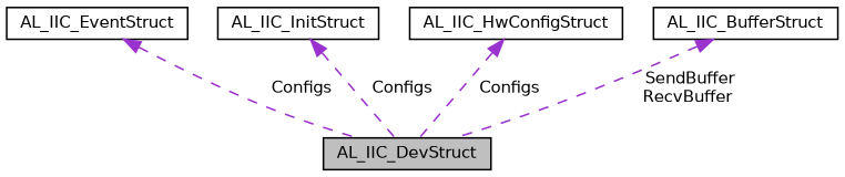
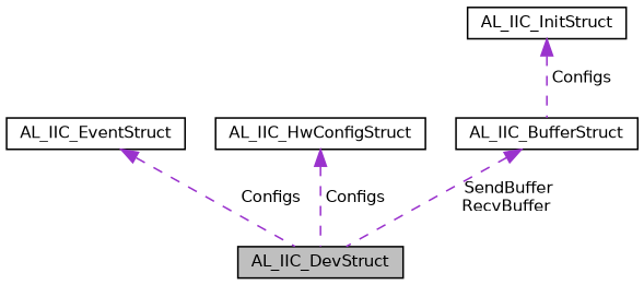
  digraph {
    node [color=black fillcolor=white fontname=Helvetica fontsize=10 shape=record style=filled]
    edge [color=darkorchid3 dir=back fontname=Helvetica fontsize=10 labelfontname=Helvetica labelfontsize=10 style=dashed]
    n1 [fillcolor=grey75 fontcolor=black height=0.2 label=AL_IIC_DevStruct width=0.4]
    n2 [height=0.2 label=AL_IIC_EventStruct width=0.4]
    n3 [height=0.2 label=AL_IIC_InitStruct width=0.4]
    n4 [height=0.2 label=AL_IIC_HwConfigStruct width=0.4]
    n5 [height=0.2 label=AL_IIC_BufferStruct width=0.4]
    n2 -> n1 [label=" Configs"]
-   n3 -> n1 [label=" Configs"]
+   n3 -> n5 [label=" Configs"]
    n4 -> n1 [label=" Configs"]
    n5 -> n1 [label=" SendBuffer\nRecvBuffer"]
  }
